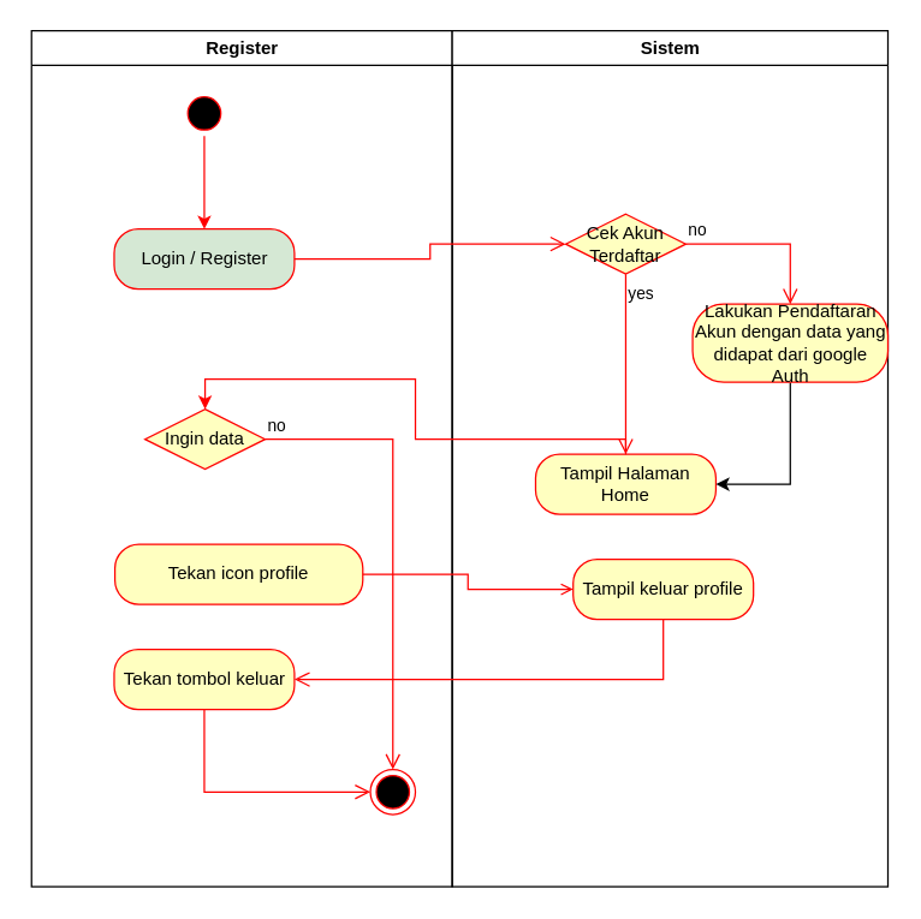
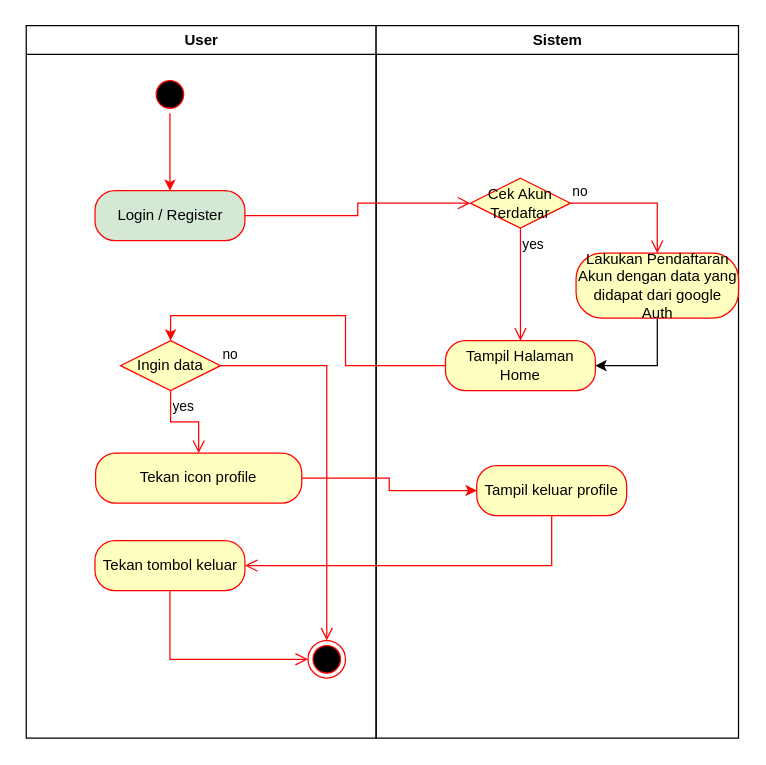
  <mxCell id="0" />
  <mxCell id="1" parent="0" />
- <mxCell id="2" value="Register" style="swimlane;whiteSpace=wrap" parent="1" vertex="1"><mxGeometry x="20.5" y="20" width="280" height="570" as="geometry" /></mxCell>
+ <mxCell id="2" value="User" style="swimlane;whiteSpace=wrap" parent="1" vertex="1"><mxGeometry x="20.5" y="20" width="280" height="570" as="geometry" /></mxCell>
  <mxCell id="3" style="edgeStyle=orthogonalEdgeStyle;rounded=0;orthogonalLoop=1;jettySize=auto;html=1;fillColor=#e51400;strokeColor=#FF0000;" parent="2" source="4" target="5" edge="1"><mxGeometry relative="1" as="geometry" /></mxCell>
  <mxCell id="4" value="" style="ellipse;shape=startState;fillColor=#000000;strokeColor=#ff0000;" parent="2" vertex="1"><mxGeometry x="100" y="40" width="30" height="30" as="geometry" /></mxCell>
  <mxCell id="5" value="Login / Register" style="rounded=1;whiteSpace=wrap;html=1;arcSize=40;fontColor=#000000;fillColor=#d5e8d4;strokeColor=#ff0000;" parent="2" vertex="1"><mxGeometry x="55" y="132" width="120" height="40" as="geometry" /></mxCell>
  <mxCell id="6" value="Ingin data" style="rhombus;whiteSpace=wrap;html=1;fontColor=#000000;fillColor=#ffffc0;strokeColor=#ff0000;" parent="2" vertex="1"><mxGeometry x="75.5" y="252" width="80" height="40" as="geometry" /></mxCell>
  <mxCell id="7" value="no" style="edgeStyle=orthogonalEdgeStyle;html=1;align=left;verticalAlign=bottom;endArrow=open;endSize=8;strokeColor=#ff0000;rounded=0;entryX=0.5;entryY=0;entryDx=0;entryDy=0;" parent="2" source="6" target="9" edge="1"><mxGeometry x="-1" relative="1" as="geometry"><mxPoint x="255.5" y="272" as="targetPoint" /></mxGeometry></mxCell>
+ <mxCell id="8" value="yes" style="edgeStyle=orthogonalEdgeStyle;html=1;align=left;verticalAlign=top;endArrow=open;endSize=8;strokeColor=#ff0000;rounded=0;entryX=0.5;entryY=0;entryDx=0;entryDy=0;" parent="2" source="6" target="10" edge="1"><mxGeometry x="-1" relative="1" as="geometry"><mxPoint x="115.5" y="352" as="targetPoint" /></mxGeometry></mxCell>
  <mxCell id="9" value="" style="ellipse;html=1;shape=endState;fillColor=#000000;strokeColor=#ff0000;" parent="2" vertex="1"><mxGeometry x="225.5" y="492" width="30" height="30" as="geometry" /></mxCell>
  <mxCell id="10" value="Tekan icon profile" style="rounded=1;whiteSpace=wrap;html=1;arcSize=40;fontColor=#000000;fillColor=#ffffc0;strokeColor=#ff0000;" parent="2" vertex="1"><mxGeometry x="55.5" y="342" width="165" height="40" as="geometry" /></mxCell>
  <mxCell id="11" value="Tekan tombol keluar" style="rounded=1;whiteSpace=wrap;html=1;arcSize=40;fontColor=#000000;fillColor=#ffffc0;strokeColor=#ff0000;" parent="2" vertex="1"><mxGeometry x="55" y="412" width="120" height="40" as="geometry" /></mxCell>
  <mxCell id="12" value="" style="edgeStyle=orthogonalEdgeStyle;html=1;verticalAlign=bottom;endArrow=open;endSize=8;strokeColor=#ff0000;rounded=0;entryX=0;entryY=0.5;entryDx=0;entryDy=0;exitX=0.5;exitY=1;exitDx=0;exitDy=0;" parent="2" source="11" target="9" edge="1"><mxGeometry relative="1" as="geometry"><mxPoint x="115" y="512" as="targetPoint" /></mxGeometry></mxCell>
  <mxCell id="13" value="Sistem" style="swimlane;whiteSpace=wrap" parent="1" vertex="1"><mxGeometry x="300.5" y="20" width="290" height="570" as="geometry" /></mxCell>
  <mxCell id="14" value="Cek Akun Terdaftar" style="rhombus;whiteSpace=wrap;html=1;fontColor=#000000;fillColor=#ffffc0;strokeColor=#ff0000;" parent="13" vertex="1"><mxGeometry x="75.5" y="122" width="80" height="40" as="geometry" /></mxCell>
- <mxCell id="15" value="Tampil Halaman Home" style="rounded=1;whiteSpace=wrap;html=1;arcSize=40;fontColor=#000000;fillColor=#ffffc0;strokeColor=#ff0000;" parent="13" vertex="1"><mxGeometry x="55.5" y="282" width="120" height="40" as="geometry" /></mxCell>
+ <mxCell id="15" value="Tampil Halaman Home" style="rounded=1;whiteSpace=wrap;html=1;arcSize=40;fontColor=#000000;fillColor=#ffffc0;strokeColor=#ff0000;" parent="13" vertex="1"><mxGeometry x="55.5" y="252" width="120" height="40" as="geometry" /></mxCell>
  <mxCell id="16" value="yes" style="edgeStyle=orthogonalEdgeStyle;html=1;align=left;verticalAlign=top;endArrow=open;endSize=8;strokeColor=#ff0000;rounded=0;" parent="13" source="14" target="15" edge="1"><mxGeometry x="-1" relative="1" as="geometry"><mxPoint x="115.5" y="232" as="targetPoint" /></mxGeometry></mxCell>
  <mxCell id="17" style="edgeStyle=orthogonalEdgeStyle;rounded=0;orthogonalLoop=1;jettySize=auto;html=1;entryX=1;entryY=0.5;entryDx=0;entryDy=0;" parent="13" source="18" target="15" edge="1"><mxGeometry relative="1" as="geometry" /></mxCell>
  <mxCell id="18" value="Lakukan Pendaftaran Akun dengan data yang didapat dari google Auth" style="rounded=1;whiteSpace=wrap;html=1;arcSize=40;fontColor=#000000;fillColor=#ffffc0;strokeColor=#ff0000;" parent="13" vertex="1"><mxGeometry x="160" y="182" width="130" height="52" as="geometry" /></mxCell>
  <mxCell id="19" value="no" style="edgeStyle=orthogonalEdgeStyle;html=1;align=left;verticalAlign=bottom;endArrow=open;endSize=8;strokeColor=#ff0000;rounded=0;" parent="13" source="14" target="18" edge="1"><mxGeometry x="-1" relative="1" as="geometry"><mxPoint x="275.5" y="152" as="targetPoint" /></mxGeometry></mxCell>
  <mxCell id="20" value="Tampil keluar profile" style="rounded=1;whiteSpace=wrap;html=1;arcSize=40;fontColor=#000000;fillColor=#ffffc0;strokeColor=#ff0000;" parent="13" vertex="1"><mxGeometry x="80.5" y="352" width="120" height="40" as="geometry" /></mxCell>
  <mxCell id="21" value="" style="edgeStyle=orthogonalEdgeStyle;html=1;verticalAlign=bottom;endArrow=open;endSize=8;strokeColor=#ff0000;rounded=0;exitX=1;exitY=0.5;exitDx=0;exitDy=0;entryX=0;entryY=0.5;entryDx=0;entryDy=0;" parent="1" source="5" target="14" edge="1"><mxGeometry relative="1" as="geometry"><mxPoint x="135.5" y="252" as="targetPoint" /></mxGeometry></mxCell>
  <mxCell id="22" style="edgeStyle=orthogonalEdgeStyle;rounded=0;orthogonalLoop=1;jettySize=auto;html=1;entryX=0.5;entryY=0;entryDx=0;entryDy=0;strokeColor=#FF0000;" parent="1" source="15" target="6" edge="1"><mxGeometry relative="1" as="geometry"><Array as="points"><mxPoint x="276" y="292" /><mxPoint x="276" y="252" /><mxPoint x="136" y="252" /></Array></mxGeometry></mxCell>
- <mxCell id="23" style="edgeStyle=orthogonalEdgeStyle;rounded=0;orthogonalLoop=1;jettySize=auto;html=1;entryX=0;entryY=0.5;entryDx=0;entryDy=0;strokeColor=#FF0000;endArrow=open;" parent="1" source="10" target="20" edge="1"><mxGeometry relative="1" as="geometry" /></mxCell>
+ <mxCell id="23" style="edgeStyle=orthogonalEdgeStyle;rounded=0;orthogonalLoop=1;jettySize=auto;html=1;entryX=0;entryY=0.5;entryDx=0;entryDy=0;strokeColor=#FF0000;" parent="1" source="10" target="20" edge="1"><mxGeometry relative="1" as="geometry" /></mxCell>
  <mxCell id="24" value="" style="edgeStyle=orthogonalEdgeStyle;html=1;verticalAlign=bottom;endArrow=open;endSize=8;strokeColor=#ff0000;rounded=0;entryX=1;entryY=0.5;entryDx=0;entryDy=0;exitX=0.5;exitY=1;exitDx=0;exitDy=0;" parent="1" source="20" target="11" edge="1"><mxGeometry relative="1" as="geometry"><mxPoint x="441" y="472" as="targetPoint" /></mxGeometry></mxCell>
